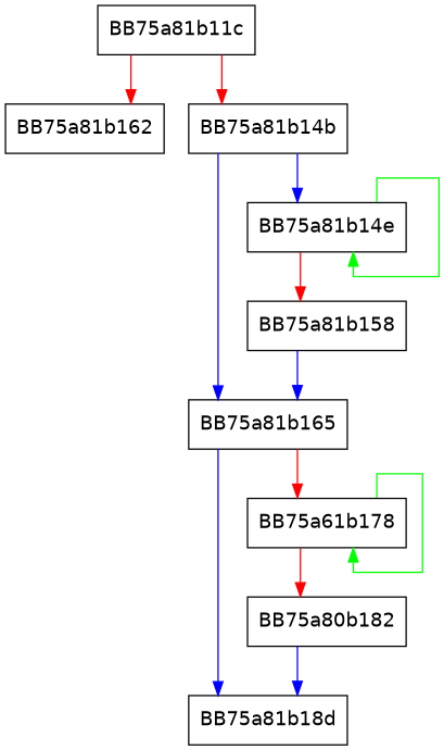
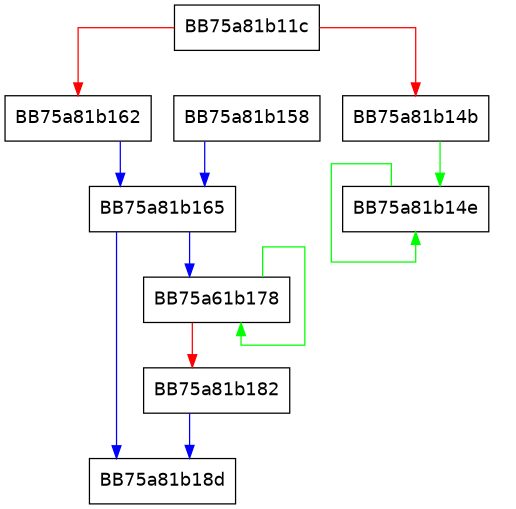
  digraph {
    fontname="DejaVu Sans"
    splines=ortho
    node [fontname="DejaVu Sans" shape=box]
    edge [color=red fontname="DejaVu Sans"]
    BB75a81b11c
    BB75a81b162
    BB75a81b14b
    BB75a81b165
    BB75a81b14e
    BB75a81b18d
    n7 [label=BB75a61b178]
    BB75a81b158
-   BB75a81b182 [label=BB75a80b182]
+   BB75a81b182
    BB75a81b11c -> BB75a81b162
    BB75a81b11c -> BB75a81b14b
-   BB75a81b14b -> BB75a81b165 [color=blue]
-   BB75a81b14b -> BB75a81b14e [color=blue]
+   BB75a81b162 -> BB75a81b165 [color=blue]
+   BB75a81b14b -> BB75a81b14e [color=green]
    BB75a81b165 -> BB75a81b18d [color=blue]
-   BB75a81b165 -> n7
+   BB75a81b165 -> n7 [color=blue]
    BB75a81b14e -> BB75a81b14e [color=green]
-   BB75a81b14e -> BB75a81b158
    n7 -> n7 [color=green]
    n7 -> BB75a81b182
    BB75a81b158 -> BB75a81b165 [color=blue]
    BB75a81b182 -> BB75a81b18d [color=blue]
  }
